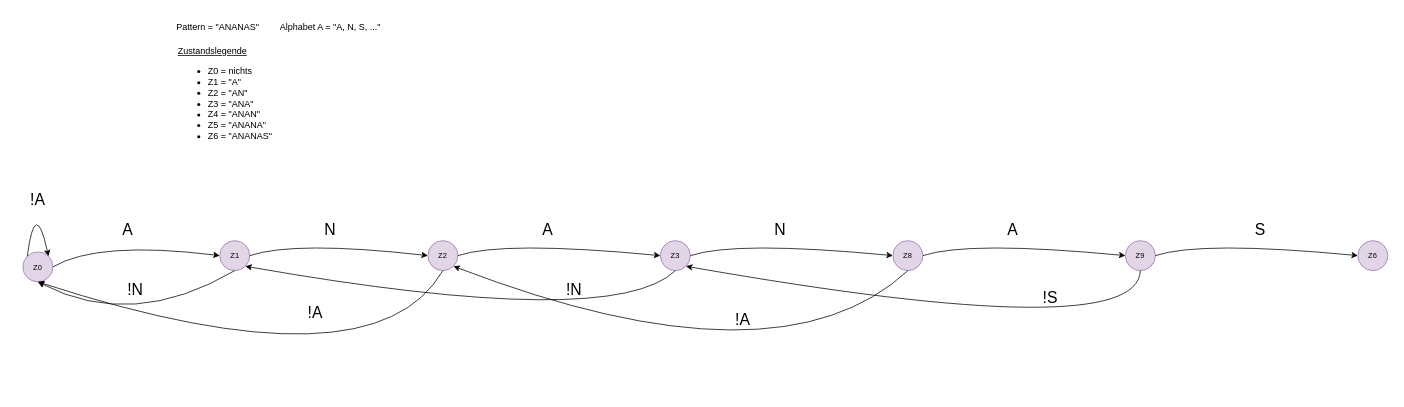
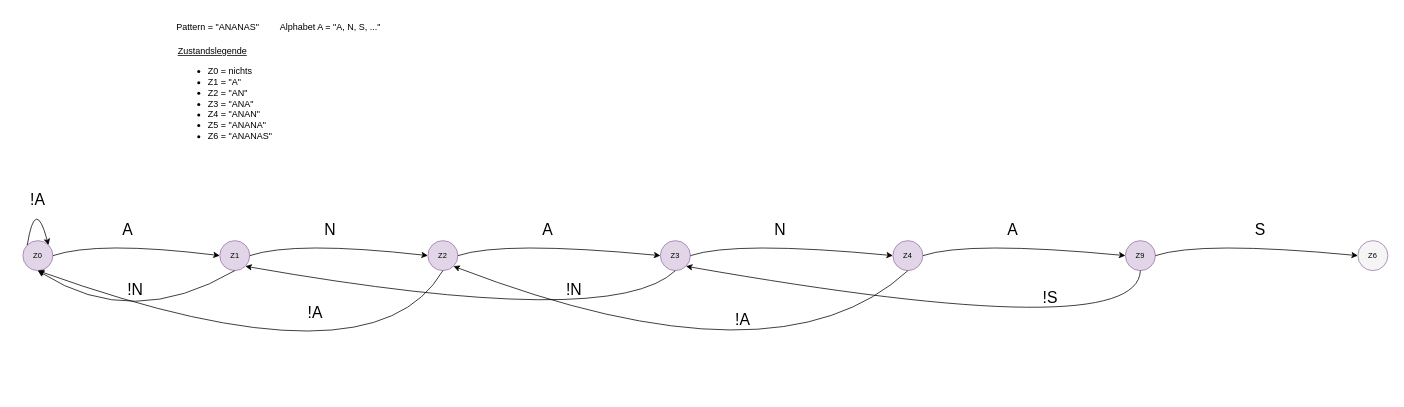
  <mxCell id="0" />
  <mxCell id="1" parent="0" />
- <mxCell id="2" value="Z0" style="ellipse;whiteSpace=wrap;html=1;aspect=fixed;fontSize=10;fillColor=#e1d5e7;strokeColor=#9673a6;" parent="1" vertex="1"><mxGeometry x="30" y="335" width="40" height="40" as="geometry" /></mxCell>
+ <mxCell id="2" value="Z0" style="ellipse;whiteSpace=wrap;html=1;aspect=fixed;fontSize=10;fillColor=#e1d5e7;strokeColor=#9673a6;" parent="1" vertex="1"><mxGeometry x="30" y="320" width="40" height="40" as="geometry" /></mxCell>
  <mxCell id="3" value="Z1" style="ellipse;whiteSpace=wrap;html=1;aspect=fixed;fontSize=10;fillColor=#e1d5e7;strokeColor=#9673a6;" parent="1" vertex="1"><mxGeometry x="292.5" y="320" width="40" height="40" as="geometry" /></mxCell>
  <mxCell id="4" value="Z2" style="ellipse;whiteSpace=wrap;html=1;aspect=fixed;fontSize=10;fillColor=#e1d5e7;strokeColor=#9673a6;" parent="1" vertex="1"><mxGeometry x="570" y="320" width="40" height="40" as="geometry" /></mxCell>
  <mxCell id="5" value="Z3" style="ellipse;whiteSpace=wrap;html=1;aspect=fixed;fontSize=10;fillColor=#e1d5e7;strokeColor=#9673a6;" parent="1" vertex="1"><mxGeometry x="880" y="320" width="40" height="40" as="geometry" /></mxCell>
  <mxCell id="6" value="Pattern = &quot;ANANAS&quot;" style="text;html=1;align=center;verticalAlign=middle;whiteSpace=wrap;rounded=0;" parent="1" vertex="1"><mxGeometry x="225" y="20" width="130" height="30" as="geometry" /></mxCell>
  <mxCell id="7" value="Alphabet A = &quot;A, N, S, ...&quot;" style="text;html=1;align=center;verticalAlign=middle;whiteSpace=wrap;rounded=0;" parent="1" vertex="1"><mxGeometry x="365" y="20" width="150" height="30" as="geometry" /></mxCell>
- <mxCell id="8" value="Z8" style="ellipse;whiteSpace=wrap;html=1;aspect=fixed;fontSize=10;fillColor=#e1d5e7;strokeColor=#9673a6;" parent="1" vertex="1"><mxGeometry x="1190" y="320" width="40" height="40" as="geometry" /></mxCell>
+ <mxCell id="8" value="Z4" style="ellipse;whiteSpace=wrap;html=1;aspect=fixed;fontSize=10;fillColor=#e1d5e7;strokeColor=#9673a6;" parent="1" vertex="1"><mxGeometry x="1190" y="320" width="40" height="40" as="geometry" /></mxCell>
  <mxCell id="9" value="Z9" style="ellipse;whiteSpace=wrap;html=1;aspect=fixed;fontSize=10;fillColor=#e1d5e7;strokeColor=#9673a6;" parent="1" vertex="1"><mxGeometry x="1500" y="320" width="40" height="40" as="geometry" /></mxCell>
- <mxCell id="10" value="Z6" style="ellipse;whiteSpace=wrap;html=1;aspect=fixed;fontSize=10;fillColor=#e1d5e7;strokeColor=#9673a6;" parent="1" vertex="1"><mxGeometry x="1810" y="320" width="40" height="40" as="geometry" /></mxCell>
+ <mxCell id="10" value="Z6" style="ellipse;whiteSpace=wrap;html=1;aspect=fixed;fontSize=10;fillColor=#f5f5f5;strokeColor=#9673a6;" parent="1" vertex="1"><mxGeometry x="1810" y="320" width="40" height="40" as="geometry" /></mxCell>
  <mxCell id="11" value="&lt;div&gt;&lt;u&gt;Zustandslegende&lt;/u&gt;&lt;/div&gt;&lt;div&gt;&lt;ul&gt;&lt;li&gt;Z0 = nichts&lt;/li&gt;&lt;li&gt;Z1 = &quot;A&quot;&lt;/li&gt;&lt;li&gt;Z2 = &quot;AN&quot;&lt;/li&gt;&lt;li&gt;Z3 = &quot;ANA&quot;&lt;/li&gt;&lt;li&gt;Z4 = &quot;ANAN&quot;&lt;/li&gt;&lt;li&gt;Z5 = &quot;ANANA&quot;&lt;/li&gt;&lt;li&gt;Z6 = &quot;ANANAS&quot;&lt;/li&gt;&lt;/ul&gt;&lt;/div&gt;" style="text;html=1;align=left;verticalAlign=middle;whiteSpace=wrap;rounded=0;" parent="1" vertex="1"><mxGeometry x="235" y="50" width="155" height="160" as="geometry" /></mxCell>
  <mxCell id="12" value="" style="endArrow=classic;html=1;rounded=0;exitX=1;exitY=0.5;exitDx=0;exitDy=0;entryX=0;entryY=0.5;entryDx=0;entryDy=0;curved=1;" edge="1" parent="1" source="2" target="3"><mxGeometry width="50" height="50" relative="1" as="geometry"><mxPoint x="119.506" y="448" as="sourcePoint" /><mxPoint x="157.506" y="441" as="targetPoint" /><Array as="points"><mxPoint x="130" y="320" /></Array></mxGeometry></mxCell>
  <mxCell id="13" value="" style="endArrow=classic;html=1;rounded=0;exitX=1;exitY=0.5;exitDx=0;exitDy=0;entryX=0;entryY=0.5;entryDx=0;entryDy=0;curved=1;" edge="1" parent="1" target="4"><mxGeometry width="50" height="50" relative="1" as="geometry"><mxPoint x="332.5" y="340" as="sourcePoint" /><mxPoint x="555.5" y="340" as="targetPoint" /><Array as="points"><mxPoint x="392.5" y="320" /></Array></mxGeometry></mxCell>
  <mxCell id="14" value="" style="endArrow=classic;html=1;rounded=0;exitX=1;exitY=0.5;exitDx=0;exitDy=0;entryX=0;entryY=0.5;entryDx=0;entryDy=0;curved=1;" edge="1" parent="1" target="5"><mxGeometry width="50" height="50" relative="1" as="geometry"><mxPoint x="610" y="340" as="sourcePoint" /><mxPoint x="847.5" y="340" as="targetPoint" /><Array as="points"><mxPoint x="670" y="320" /></Array></mxGeometry></mxCell>
  <mxCell id="15" value="" style="endArrow=classic;html=1;rounded=0;exitX=1;exitY=0.5;exitDx=0;exitDy=0;entryX=0;entryY=0.5;entryDx=0;entryDy=0;curved=1;" edge="1" parent="1"><mxGeometry width="50" height="50" relative="1" as="geometry"><mxPoint x="920" y="340" as="sourcePoint" /><mxPoint x="1190" y="340" as="targetPoint" /><Array as="points"><mxPoint x="980" y="320" /></Array></mxGeometry></mxCell>
  <mxCell id="16" value="" style="endArrow=classic;html=1;rounded=0;exitX=1;exitY=0.5;exitDx=0;exitDy=0;entryX=0;entryY=0.5;entryDx=0;entryDy=0;curved=1;" edge="1" parent="1"><mxGeometry width="50" height="50" relative="1" as="geometry"><mxPoint x="1230" y="340" as="sourcePoint" /><mxPoint x="1500" y="340" as="targetPoint" /><Array as="points"><mxPoint x="1290" y="320" /></Array></mxGeometry></mxCell>
  <mxCell id="17" value="A" style="text;html=1;align=center;verticalAlign=middle;whiteSpace=wrap;rounded=0;fontSize=21;" vertex="1" parent="1"><mxGeometry x="140" y="290" width="60" height="30" as="geometry" /></mxCell>
  <mxCell id="18" value="N" style="text;html=1;align=center;verticalAlign=middle;whiteSpace=wrap;rounded=0;fontSize=21;" vertex="1" parent="1"><mxGeometry x="410" y="290" width="60" height="30" as="geometry" /></mxCell>
  <mxCell id="19" value="A" style="text;html=1;align=center;verticalAlign=middle;whiteSpace=wrap;rounded=0;fontSize=21;" vertex="1" parent="1"><mxGeometry x="700" y="290" width="60" height="30" as="geometry" /></mxCell>
  <mxCell id="20" value="N" style="text;html=1;align=center;verticalAlign=middle;whiteSpace=wrap;rounded=0;fontSize=21;" vertex="1" parent="1"><mxGeometry x="1010" y="290" width="60" height="30" as="geometry" /></mxCell>
  <mxCell id="21" value="A" style="text;html=1;align=center;verticalAlign=middle;whiteSpace=wrap;rounded=0;fontSize=21;" vertex="1" parent="1"><mxGeometry x="1320" y="290" width="60" height="30" as="geometry" /></mxCell>
  <mxCell id="22" value="" style="endArrow=classic;html=1;rounded=0;exitX=1;exitY=0.5;exitDx=0;exitDy=0;entryX=0;entryY=0.5;entryDx=0;entryDy=0;curved=1;" edge="1" parent="1"><mxGeometry width="50" height="50" relative="1" as="geometry"><mxPoint x="1540" y="340" as="sourcePoint" /><mxPoint x="1810" y="340" as="targetPoint" /><Array as="points"><mxPoint x="1600" y="320" /></Array></mxGeometry></mxCell>
  <mxCell id="23" value="S" style="text;html=1;align=center;verticalAlign=middle;whiteSpace=wrap;rounded=0;fontSize=21;" vertex="1" parent="1"><mxGeometry x="1650" y="290" width="60" height="30" as="geometry" /></mxCell>
  <mxCell id="24" value="" style="endArrow=classic;html=1;rounded=0;exitX=0;exitY=0;exitDx=0;exitDy=0;entryX=1;entryY=0;entryDx=0;entryDy=0;curved=1;" edge="1" parent="1" source="2" target="2"><mxGeometry width="50" height="50" relative="1" as="geometry"><mxPoint x="39.506" y="318" as="sourcePoint" /><mxPoint x="77.506" y="311" as="targetPoint" /><Array as="points"><mxPoint x="46.506" y="260" /></Array></mxGeometry></mxCell>
  <mxCell id="25" value="!A" style="text;html=1;align=center;verticalAlign=middle;whiteSpace=wrap;rounded=0;fontSize=21;" vertex="1" parent="1"><mxGeometry x="20" y="250" width="60" height="30" as="geometry" /></mxCell>
  <mxCell id="26" value="" style="endArrow=classic;html=1;rounded=0;exitX=0.5;exitY=1;exitDx=0;exitDy=0;entryX=0.5;entryY=1;entryDx=0;entryDy=0;curved=1;" edge="1" parent="1" source="3" target="2"><mxGeometry width="50" height="50" relative="1" as="geometry"><mxPoint x="169.506" y="498" as="sourcePoint" /><mxPoint x="207.506" y="491" as="targetPoint" /><Array as="points"><mxPoint x="176.506" y="440" /></Array></mxGeometry></mxCell>
  <mxCell id="27" value="!N" style="text;html=1;align=center;verticalAlign=middle;whiteSpace=wrap;rounded=0;fontSize=21;" vertex="1" parent="1"><mxGeometry x="150" y="370" width="60" height="30" as="geometry" /></mxCell>
  <mxCell id="28" value="" style="endArrow=classic;html=1;rounded=0;exitX=0.5;exitY=1;exitDx=0;exitDy=0;entryX=0.5;entryY=1;entryDx=0;entryDy=0;curved=1;" edge="1" parent="1" source="4" target="2"><mxGeometry width="50" height="50" relative="1" as="geometry"><mxPoint x="489.506" y="518" as="sourcePoint" /><mxPoint x="527.506" y="511" as="targetPoint" /><Array as="points"><mxPoint x="497" y="520" /></Array></mxGeometry></mxCell>
  <mxCell id="29" value="!A" style="text;html=1;align=center;verticalAlign=middle;whiteSpace=wrap;rounded=0;fontSize=21;" vertex="1" parent="1"><mxGeometry x="390" y="400" width="60" height="30" as="geometry" /></mxCell>
  <mxCell id="30" value="" style="endArrow=classic;html=1;rounded=0;exitX=0.5;exitY=1;exitDx=0;exitDy=0;entryX=1;entryY=1;entryDx=0;entryDy=0;curved=1;" edge="1" parent="1" source="5" target="3"><mxGeometry width="50" height="50" relative="1" as="geometry"><mxPoint x="809.506" y="498" as="sourcePoint" /><mxPoint x="847.506" y="491" as="targetPoint" /><Array as="points"><mxPoint x="816.506" y="440" /></Array></mxGeometry></mxCell>
  <mxCell id="31" value="!N" style="text;html=1;align=center;verticalAlign=middle;whiteSpace=wrap;rounded=0;fontSize=21;" vertex="1" parent="1"><mxGeometry x="735" y="370" width="60" height="30" as="geometry" /></mxCell>
  <mxCell id="32" value="" style="endArrow=classic;html=1;rounded=0;exitX=0.5;exitY=1;exitDx=0;exitDy=0;entryX=1;entryY=1;entryDx=0;entryDy=0;curved=1;" edge="1" parent="1" source="8" target="4"><mxGeometry width="50" height="50" relative="1" as="geometry"><mxPoint x="1029.506" y="538" as="sourcePoint" /><mxPoint x="1067.506" y="531" as="targetPoint" /><Array as="points"><mxPoint x="1037" y="520" /></Array></mxGeometry></mxCell>
  <mxCell id="33" value="!A" style="text;html=1;align=center;verticalAlign=middle;whiteSpace=wrap;rounded=0;fontSize=21;" vertex="1" parent="1"><mxGeometry x="960" y="410" width="60" height="30" as="geometry" /></mxCell>
  <mxCell id="34" value="" style="endArrow=classic;html=1;rounded=0;exitX=0.5;exitY=1;exitDx=0;exitDy=0;entryX=1;entryY=1;entryDx=0;entryDy=0;curved=1;" edge="1" parent="1" source="9" target="5"><mxGeometry width="50" height="50" relative="1" as="geometry"><mxPoint x="1509.506" y="518" as="sourcePoint" /><mxPoint x="1547.506" y="511" as="targetPoint" /><Array as="points"><mxPoint x="1516.506" y="460" /></Array></mxGeometry></mxCell>
  <mxCell id="35" value="!S" style="text;html=1;align=center;verticalAlign=middle;whiteSpace=wrap;rounded=0;fontSize=21;" vertex="1" parent="1"><mxGeometry x="1370" y="380" width="60" height="30" as="geometry" /></mxCell>
